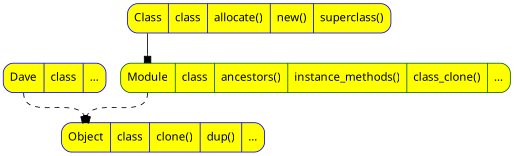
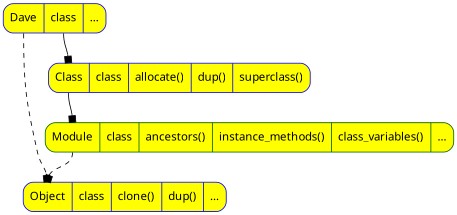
  digraph {
    rankdir=TB
    node [color=blue fillcolor=yellow fontname=Sans shape=Mrecord style=filled]
    edge [arrowhead=box headport=__self__ style=dashed tailport=__self__]
    n1 [label="<__self__>Dave|<class>class|…"]
    n2 [label="<__self__>Object|<class>class|clone()|dup()|…"]
-   n3 [label="<__self__>Class|<class>class|allocate()|new()|superclass()"]
-   n4 [color=darkgreen label="<__self__>Module|<class>class|ancestors()|instance_methods()|class_clone()|…"]
+   n3 [label="<__self__>Class|<class>class|allocate()|dup()|superclass()"]
+   n4 [color=darkgreen label="<__self__>Module|<class>class|ancestors()|instance_methods()|class_variables()|…"]
    n1 -> n2
+   n1 -> n3 [style=solid tailport=class]
    n3 -> n4 [style=solid]
    n4 -> n2
  }
